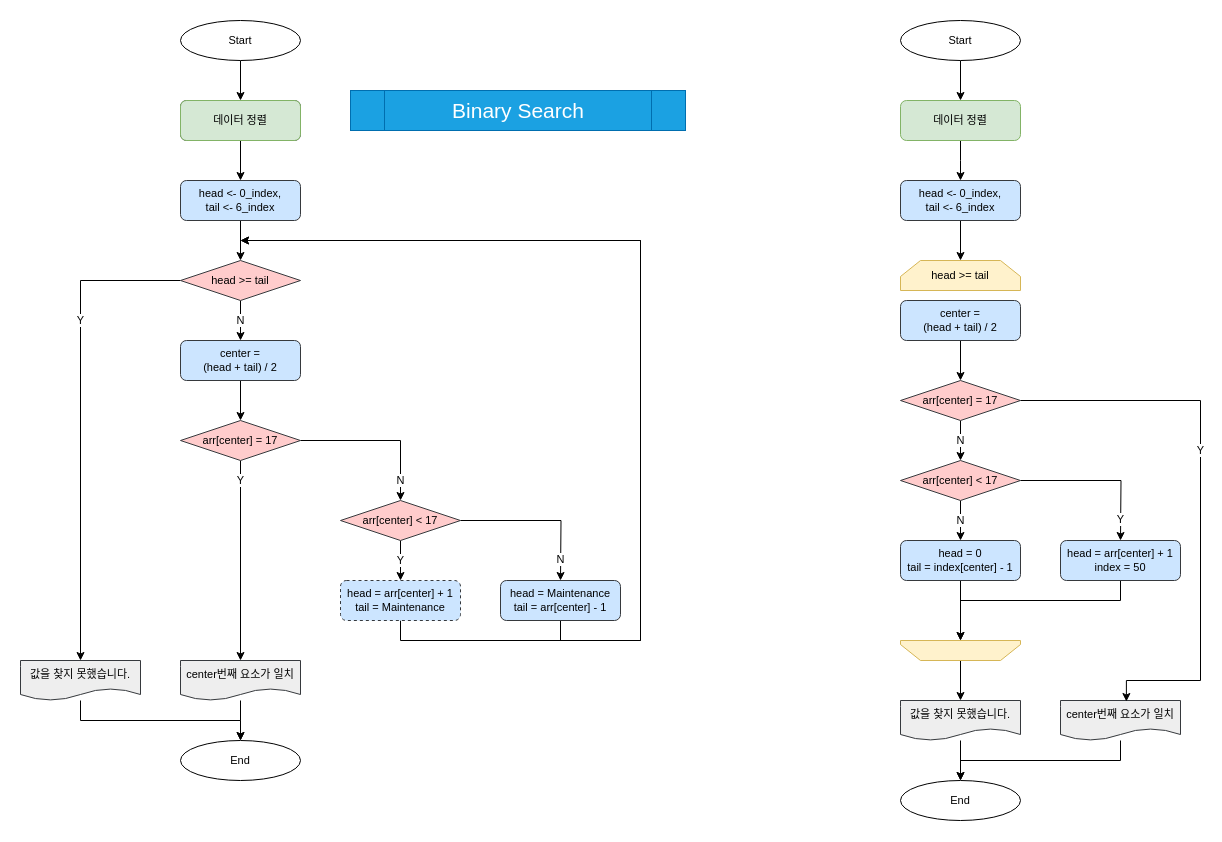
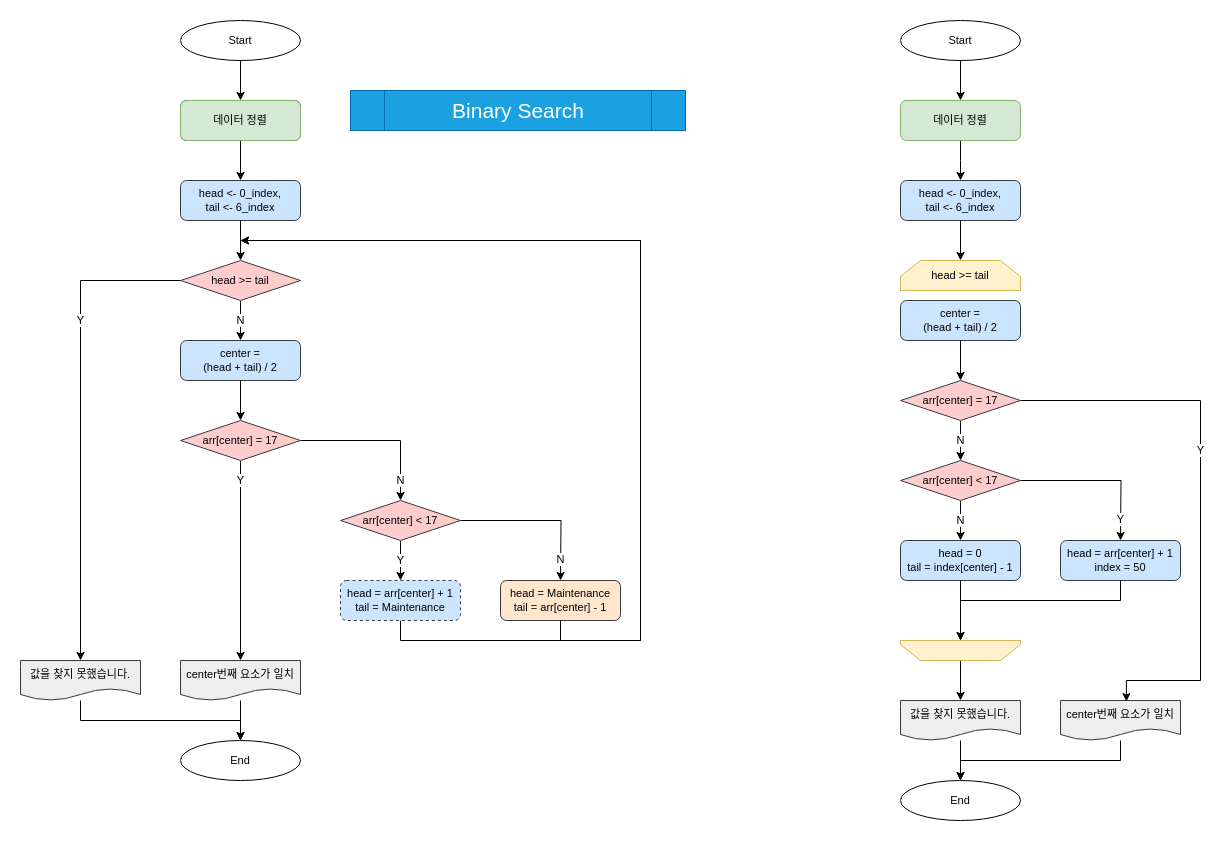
  <mxCell id="0" />
  <mxCell id="1" parent="0" />
  <mxCell id="2" value="Binary Search" style="shape=process;whiteSpace=wrap;html=1;backgroundOutline=1;fillColor=#1ba1e2;strokeColor=#006EAF;fontSize=21;fontColor=#ffffff;" parent="1" vertex="1"><mxGeometry x="350" y="90" width="335" height="40" as="geometry" /></mxCell>
  <mxCell id="3" style="edgeStyle=orthogonalEdgeStyle;rounded=0;orthogonalLoop=1;jettySize=auto;html=1;entryX=0.5;entryY=0;entryDx=0;entryDy=0;" parent="1" source="4" target="23" edge="1"><mxGeometry relative="1" as="geometry" /></mxCell>
  <mxCell id="4" value="Start" style="ellipse;whiteSpace=wrap;html=1;fontSize=11;" parent="1" vertex="1"><mxGeometry x="180" y="20" width="120" height="40" as="geometry" /></mxCell>
  <mxCell id="5" style="edgeStyle=orthogonalEdgeStyle;rounded=0;orthogonalLoop=1;jettySize=auto;html=1;entryX=0.5;entryY=0;entryDx=0;entryDy=0;fontSize=11;" parent="1" source="6" target="32" edge="1"><mxGeometry relative="1" as="geometry" /></mxCell>
  <mxCell id="6" value="head &amp;lt;- 0_index,&lt;br&gt;tail &amp;lt;- 6_index" style="rounded=1;whiteSpace=wrap;html=1;fontSize=11;fillColor=#cce5ff;strokeColor=#36393d;" parent="1" vertex="1"><mxGeometry x="180" y="180" width="120" height="40" as="geometry" /></mxCell>
  <mxCell id="7" style="edgeStyle=orthogonalEdgeStyle;rounded=0;orthogonalLoop=1;jettySize=auto;html=1;exitX=0.5;exitY=1;exitDx=0;exitDy=0;entryX=0.5;entryY=0;entryDx=0;entryDy=0;fontSize=11;" parent="1" source="8" target="11" edge="1"><mxGeometry relative="1" as="geometry" /></mxCell>
  <mxCell id="8" value="center = &lt;br&gt;(head + tail) / 2" style="rounded=1;whiteSpace=wrap;html=1;fontSize=11;fillColor=#cce5ff;strokeColor=#36393d;" parent="1" vertex="1"><mxGeometry x="180" y="340" width="120" height="40" as="geometry" /></mxCell>
  <mxCell id="9" value="Y" style="edgeStyle=orthogonalEdgeStyle;rounded=0;orthogonalLoop=1;jettySize=auto;html=1;exitX=0.5;exitY=1;exitDx=0;exitDy=0;entryX=0.5;entryY=0;entryDx=0;entryDy=0;fontSize=11;" parent="1" source="11" target="13" edge="1"><mxGeometry x="-0.8" relative="1" as="geometry"><Array as="points"><mxPoint x="240" y="480" /><mxPoint x="240" y="480" /></Array><mxPoint as="offset" /></mxGeometry></mxCell>
  <mxCell id="10" value="N" style="edgeStyle=orthogonalEdgeStyle;rounded=0;orthogonalLoop=1;jettySize=auto;html=1;fontSize=11;" parent="1" source="11" edge="1"><mxGeometry x="0.75" relative="1" as="geometry"><mxPoint x="400" y="500" as="targetPoint" /><Array as="points"><mxPoint x="400" y="440" /></Array><mxPoint as="offset" /></mxGeometry></mxCell>
  <mxCell id="11" value="arr[center] = 17" style="rhombus;whiteSpace=wrap;html=1;fontSize=11;fillColor=#ffcccc;strokeColor=#36393d;" parent="1" vertex="1"><mxGeometry x="180" y="420" width="120" height="40" as="geometry" /></mxCell>
  <mxCell id="12" style="edgeStyle=orthogonalEdgeStyle;rounded=0;orthogonalLoop=1;jettySize=auto;html=1;entryX=0.5;entryY=0;entryDx=0;entryDy=0;fontSize=11;" parent="1" source="13" edge="1"><mxGeometry relative="1" as="geometry"><mxPoint x="240" y="740" as="targetPoint" /></mxGeometry></mxCell>
  <mxCell id="13" value="center번째 요소가 일치" style="shape=document;whiteSpace=wrap;html=1;boundedLbl=1;fontSize=11;fillColor=#eeeeee;strokeColor=#36393d;" parent="1" vertex="1"><mxGeometry x="180" y="660" width="120" height="40" as="geometry" /></mxCell>
  <mxCell id="14" value="End" style="ellipse;whiteSpace=wrap;html=1;fontSize=11;" parent="1" vertex="1"><mxGeometry x="180" y="740" width="120" height="40" as="geometry" /></mxCell>
  <mxCell id="15" value="Y" style="edgeStyle=orthogonalEdgeStyle;rounded=0;orthogonalLoop=1;jettySize=auto;html=1;entryX=0.5;entryY=0;entryDx=0;entryDy=0;fontSize=11;" parent="1" source="17" target="19" edge="1"><mxGeometry relative="1" as="geometry" /></mxCell>
  <mxCell id="16" value="N" style="edgeStyle=orthogonalEdgeStyle;rounded=0;orthogonalLoop=1;jettySize=auto;html=1;fontSize=11;entryX=0.5;entryY=0;entryDx=0;entryDy=0;" parent="1" source="17" edge="1"><mxGeometry x="0.75" relative="1" as="geometry"><mxPoint x="560" y="580" as="targetPoint" /><mxPoint as="offset" /></mxGeometry></mxCell>
  <mxCell id="17" value="arr[center] &amp;lt; 17" style="rhombus;whiteSpace=wrap;html=1;fontSize=11;fillColor=#ffcccc;strokeColor=#36393d;" parent="1" vertex="1"><mxGeometry x="340" y="500" width="120" height="40" as="geometry" /></mxCell>
  <mxCell id="18" style="edgeStyle=orthogonalEdgeStyle;rounded=0;orthogonalLoop=1;jettySize=auto;html=1;fontSize=11;" parent="1" source="19" edge="1"><mxGeometry relative="1" as="geometry"><mxPoint x="240" y="240" as="targetPoint" /><Array as="points"><mxPoint x="400" y="640" /><mxPoint x="640" y="640" /><mxPoint x="640" y="240" /></Array></mxGeometry></mxCell>
  <mxCell id="19" value="head = arr[center] + 1&lt;br&gt;tail = Maintenance" style="rounded=1;whiteSpace=wrap;html=1;fontSize=11;fillColor=#cce5ff;strokeColor=#36393d;dashed=1;" parent="1" vertex="1"><mxGeometry x="340" y="580" width="120" height="40" as="geometry" /></mxCell>
  <mxCell id="20" style="edgeStyle=orthogonalEdgeStyle;rounded=0;orthogonalLoop=1;jettySize=auto;html=1;fontSize=11;" parent="1" source="21" edge="1"><mxGeometry relative="1" as="geometry"><mxPoint x="240" y="240" as="targetPoint" /><Array as="points"><mxPoint x="560" y="640" /><mxPoint x="640" y="640" /><mxPoint x="640" y="240" /><mxPoint x="430" y="240" /></Array></mxGeometry></mxCell>
- <mxCell id="21" value="head = Maintenance&lt;br&gt;tail = arr[center] - 1" style="rounded=1;whiteSpace=wrap;html=1;fontSize=11;fillColor=#cce5ff;strokeColor=#36393d;" parent="1" vertex="1"><mxGeometry x="500" y="580" width="120" height="40" as="geometry" /></mxCell>
+ <mxCell id="21" value="head = Maintenance&lt;br&gt;tail = arr[center] - 1" style="rounded=1;whiteSpace=wrap;html=1;fontSize=11;fillColor=#ffe6cc;strokeColor=#36393d;" parent="1" vertex="1"><mxGeometry x="500" y="580" width="120" height="40" as="geometry" /></mxCell>
  <mxCell id="22" style="edgeStyle=orthogonalEdgeStyle;rounded=0;orthogonalLoop=1;jettySize=auto;html=1;" parent="1" source="23" target="6" edge="1"><mxGeometry relative="1" as="geometry" /></mxCell>
  <mxCell id="23" value="데이터 정렬" style="rounded=1;whiteSpace=wrap;html=1;fontSize=11;fillColor=#cce5ff;strokeColor=#36393d;" parent="1" vertex="1"><mxGeometry x="180" y="100" width="120" height="40" as="geometry" /></mxCell>
  <mxCell id="24" style="edgeStyle=orthogonalEdgeStyle;rounded=0;orthogonalLoop=1;jettySize=auto;html=1;entryX=0.5;entryY=0;entryDx=0;entryDy=0;fontSize=11;" parent="1" source="25" target="27" edge="1"><mxGeometry relative="1" as="geometry" /></mxCell>
  <mxCell id="25" value="Start" style="ellipse;whiteSpace=wrap;html=1;fontSize=11;" parent="1" vertex="1"><mxGeometry x="900" y="20" width="120" height="40" as="geometry" /></mxCell>
  <mxCell id="26" style="edgeStyle=orthogonalEdgeStyle;rounded=0;orthogonalLoop=1;jettySize=auto;html=1;entryX=0.5;entryY=0;entryDx=0;entryDy=0;fontSize=11;" parent="1" source="27" edge="1"><mxGeometry relative="1" as="geometry"><mxPoint x="960" y="180" as="targetPoint" /></mxGeometry></mxCell>
  <mxCell id="27" value="데이터 정렬" style="rounded=1;whiteSpace=wrap;html=1;fontSize=11;fillColor=#d5e8d4;strokeColor=#82b366;" parent="1" vertex="1"><mxGeometry x="900" y="100" width="120" height="40" as="geometry" /></mxCell>
  <mxCell id="28" style="edgeStyle=orthogonalEdgeStyle;rounded=0;orthogonalLoop=1;jettySize=auto;html=1;fontSize=11;" parent="1" source="29" edge="1"><mxGeometry relative="1" as="geometry"><mxPoint x="240" y="740" as="targetPoint" /><Array as="points"><mxPoint x="80" y="720" /><mxPoint x="240" y="720" /></Array></mxGeometry></mxCell>
  <mxCell id="29" value="값을 찾지 못했습니다." style="shape=document;whiteSpace=wrap;html=1;boundedLbl=1;fontSize=11;fillColor=#eeeeee;strokeColor=#36393d;" parent="1" vertex="1"><mxGeometry x="20" y="660" width="120" height="40" as="geometry" /></mxCell>
  <mxCell id="30" value="N" style="edgeStyle=orthogonalEdgeStyle;rounded=0;orthogonalLoop=1;jettySize=auto;html=1;exitX=0.5;exitY=1;exitDx=0;exitDy=0;entryX=0.5;entryY=0;entryDx=0;entryDy=0;fontSize=11;" parent="1" source="32" target="8" edge="1"><mxGeometry relative="1" as="geometry" /></mxCell>
  <mxCell id="31" value="Y" style="edgeStyle=orthogonalEdgeStyle;rounded=0;orthogonalLoop=1;jettySize=auto;html=1;fontSize=11;entryX=0.5;entryY=0;entryDx=0;entryDy=0;" parent="1" source="32" target="29" edge="1"><mxGeometry x="-0.417" relative="1" as="geometry"><mxPoint x="80" y="710" as="targetPoint" /><mxPoint as="offset" /></mxGeometry></mxCell>
  <mxCell id="32" value="head &amp;gt;= tail" style="rhombus;whiteSpace=wrap;html=1;fontSize=11;fillColor=#ffcccc;strokeColor=#36393d;" parent="1" vertex="1"><mxGeometry x="180" y="260" width="120" height="40" as="geometry" /></mxCell>
  <mxCell id="33" style="edgeStyle=orthogonalEdgeStyle;rounded=0;orthogonalLoop=1;jettySize=auto;html=1;entryX=0.5;entryY=0;entryDx=0;entryDy=0;" parent="1" source="34" target="37" edge="1"><mxGeometry relative="1" as="geometry" /></mxCell>
  <mxCell id="34" value="값을 찾지 못했습니다." style="shape=document;whiteSpace=wrap;html=1;boundedLbl=1;fontSize=11;fillColor=#eeeeee;strokeColor=#36393d;" parent="1" vertex="1"><mxGeometry x="900" y="700" width="120" height="40" as="geometry" /></mxCell>
  <mxCell id="35" style="edgeStyle=orthogonalEdgeStyle;rounded=0;orthogonalLoop=1;jettySize=auto;html=1;" parent="1" source="36" target="37" edge="1"><mxGeometry relative="1" as="geometry"><Array as="points"><mxPoint x="1120" y="760" /><mxPoint x="960" y="760" /></Array></mxGeometry></mxCell>
  <mxCell id="36" value="center번째 요소가 일치" style="shape=document;whiteSpace=wrap;html=1;boundedLbl=1;fontSize=11;fillColor=#eeeeee;strokeColor=#36393d;" parent="1" vertex="1"><mxGeometry x="1060" y="700" width="120" height="40" as="geometry" /></mxCell>
  <mxCell id="37" value="End" style="ellipse;whiteSpace=wrap;html=1;fontSize=11;" parent="1" vertex="1"><mxGeometry x="900" y="780" width="120" height="40" as="geometry" /></mxCell>
  <mxCell id="38" value="&lt;span style=&quot;&quot;&gt;head &amp;gt;= tail&lt;/span&gt;" style="shape=loopLimit;whiteSpace=wrap;html=1;fontSize=11;fillColor=#fff2cc;strokeColor=#d6b656;" parent="1" vertex="1"><mxGeometry x="900" y="260" width="120" height="30" as="geometry" /></mxCell>
  <mxCell id="39" style="edgeStyle=orthogonalEdgeStyle;rounded=0;orthogonalLoop=1;jettySize=auto;html=1;entryX=0.5;entryY=0;entryDx=0;entryDy=0;" parent="1" source="40" target="48" edge="1"><mxGeometry relative="1" as="geometry" /></mxCell>
  <mxCell id="40" value="center = &lt;br&gt;(head + tail) / 2" style="rounded=1;whiteSpace=wrap;html=1;fontSize=11;fillColor=#cce5ff;strokeColor=#36393d;" parent="1" vertex="1"><mxGeometry x="900" y="300" width="120" height="40" as="geometry" /></mxCell>
  <mxCell id="41" value="N" style="edgeStyle=orthogonalEdgeStyle;rounded=0;orthogonalLoop=1;jettySize=auto;html=1;entryX=0.5;entryY=0;entryDx=0;entryDy=0;fontSize=11;" parent="1" source="43" edge="1"><mxGeometry relative="1" as="geometry"><mxPoint x="960" y="540" as="targetPoint" /></mxGeometry></mxCell>
  <mxCell id="42" value="Y" style="edgeStyle=orthogonalEdgeStyle;rounded=0;orthogonalLoop=1;jettySize=auto;html=1;fontSize=11;entryX=0.5;entryY=0;entryDx=0;entryDy=0;" parent="1" source="43" edge="1"><mxGeometry x="0.75" relative="1" as="geometry"><mxPoint x="1120" y="540" as="targetPoint" /><mxPoint as="offset" /></mxGeometry></mxCell>
  <mxCell id="43" value="arr[center] &amp;lt; 17" style="rhombus;whiteSpace=wrap;html=1;fontSize=11;fillColor=#ffcccc;strokeColor=#36393d;" parent="1" vertex="1"><mxGeometry x="900" y="460" width="120" height="40" as="geometry" /></mxCell>
  <mxCell id="44" style="edgeStyle=orthogonalEdgeStyle;rounded=0;orthogonalLoop=1;jettySize=auto;html=1;exitX=0.5;exitY=1;exitDx=0;exitDy=0;" parent="1" edge="1"><mxGeometry relative="1" as="geometry"><mxPoint x="960" y="640" as="targetPoint" /><mxPoint x="960" y="580" as="sourcePoint" /></mxGeometry></mxCell>
  <mxCell id="45" style="edgeStyle=orthogonalEdgeStyle;rounded=0;orthogonalLoop=1;jettySize=auto;html=1;entryX=0.5;entryY=1;entryDx=0;entryDy=0;" parent="1" target="50" edge="1"><mxGeometry relative="1" as="geometry"><mxPoint x="1120" y="580" as="sourcePoint" /><Array as="points"><mxPoint x="1120" y="600" /><mxPoint x="960" y="600" /></Array></mxGeometry></mxCell>
  <mxCell id="46" value="N" style="edgeStyle=orthogonalEdgeStyle;rounded=0;orthogonalLoop=1;jettySize=auto;html=1;entryX=0.5;entryY=0;entryDx=0;entryDy=0;" parent="1" source="48" target="43" edge="1"><mxGeometry relative="1" as="geometry" /></mxCell>
  <mxCell id="47" value="Y" style="edgeStyle=orthogonalEdgeStyle;rounded=0;orthogonalLoop=1;jettySize=auto;html=1;entryX=0.549;entryY=0.025;entryDx=0;entryDy=0;entryPerimeter=0;" parent="1" source="48" target="36" edge="1"><mxGeometry x="-0.171" relative="1" as="geometry"><Array as="points"><mxPoint x="1200" y="400" /><mxPoint x="1200" y="680" /><mxPoint x="1126" y="680" /></Array><mxPoint as="offset" /></mxGeometry></mxCell>
  <mxCell id="48" value="arr[center] = 17" style="rhombus;whiteSpace=wrap;html=1;fontSize=11;fillColor=#ffcccc;strokeColor=#36393d;" parent="1" vertex="1"><mxGeometry x="900" y="380" width="120" height="40" as="geometry" /></mxCell>
  <mxCell id="49" style="edgeStyle=orthogonalEdgeStyle;rounded=0;orthogonalLoop=1;jettySize=auto;html=1;entryX=0.5;entryY=0;entryDx=0;entryDy=0;" parent="1" source="50" target="34" edge="1"><mxGeometry relative="1" as="geometry" /></mxCell>
  <mxCell id="50" value="" style="shape=loopLimit;whiteSpace=wrap;html=1;fontSize=11;fillColor=#fff2cc;strokeColor=#d6b656;rotation=-180;" parent="1" vertex="1"><mxGeometry x="900" y="640" width="120" height="20" as="geometry" /></mxCell>
  <mxCell id="51" value="데이터 정렬" style="rounded=1;whiteSpace=wrap;html=1;fontSize=11;fillColor=#d5e8d4;strokeColor=#82b366;" parent="1" vertex="1"><mxGeometry x="180" y="100" width="120" height="40" as="geometry" /></mxCell>
  <mxCell id="52" style="edgeStyle=orthogonalEdgeStyle;rounded=0;orthogonalLoop=1;jettySize=auto;html=1;entryX=0.5;entryY=0;entryDx=0;entryDy=0;" parent="1" source="53" target="38" edge="1"><mxGeometry relative="1" as="geometry" /></mxCell>
  <mxCell id="53" value="head &amp;lt;- 0_index,&lt;br&gt;tail &amp;lt;- 6_index" style="rounded=1;whiteSpace=wrap;html=1;fontSize=11;fillColor=#cce5ff;strokeColor=#36393d;" parent="1" vertex="1"><mxGeometry x="900" y="180" width="120" height="40" as="geometry" /></mxCell>
  <mxCell id="54" value="head = arr[center] + 1&lt;br&gt;index = 50" style="rounded=1;whiteSpace=wrap;html=1;fontSize=11;fillColor=#cce5ff;strokeColor=#36393d;" parent="1" vertex="1"><mxGeometry x="1060" y="540" width="120" height="40" as="geometry" /></mxCell>
  <mxCell id="55" value="head = 0&lt;br&gt;tail = index[center] - 1" style="rounded=1;whiteSpace=wrap;html=1;fontSize=11;fillColor=#cce5ff;strokeColor=#36393d;" parent="1" vertex="1"><mxGeometry x="900" y="540" width="120" height="40" as="geometry" /></mxCell>
